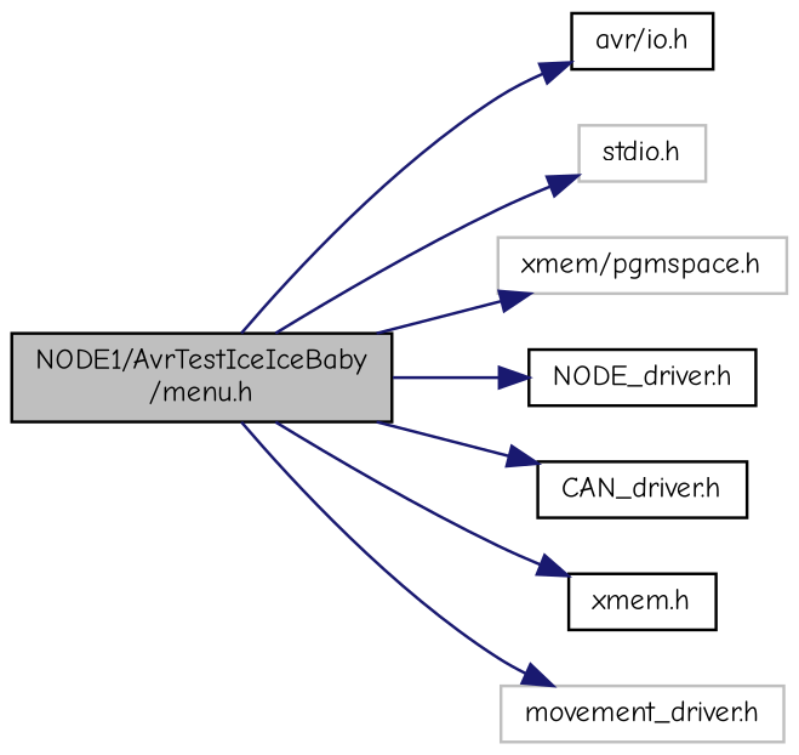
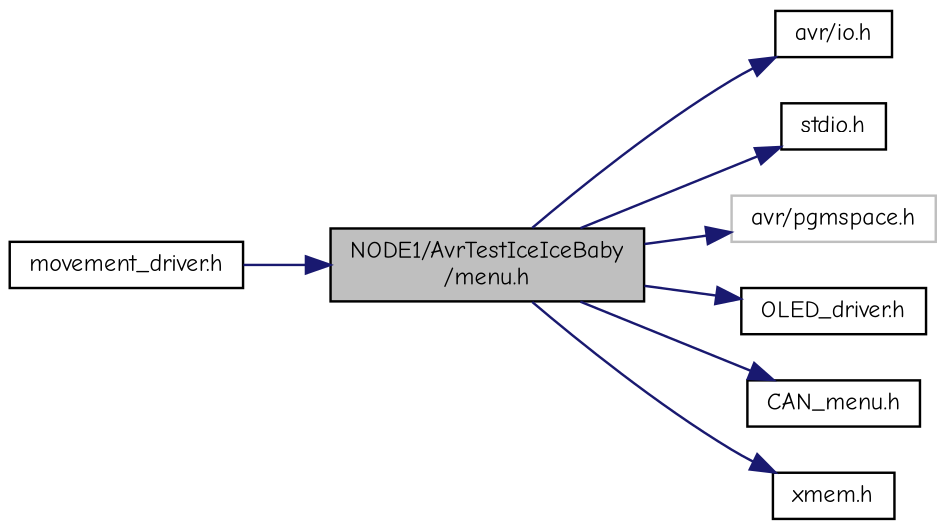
  digraph {
    fontname="Comic Neue"
    rankdir=LR
    node [color=black fillcolor=white fontname="Comic Neue" fontsize=10 shape=record style=filled]
    edge [color=midnightblue fontname="Comic Neue" fontsize=10 labelfontname=Helvetica labelfontsize=10 style=solid]
    n1 [fillcolor=grey75 fontcolor=black height=0.2 label="NODE1/AvrTestIceIceBaby\l/menu.h" width=0.4]
    n2 [height=0.2 label="avr/io.h" width=0.4]
-   n3 [color=grey75 height=0.2 label="stdio.h" width=0.4]
-   n4 [color=grey75 height=0.2 label="xmem/pgmspace.h" width=0.4]
-   n5 [height=0.2 label="NODE_driver.h" width=0.4]
-   n6 [height=0.2 label="CAN_driver.h" width=0.4]
+   n3 [height=0.2 label="stdio.h" width=0.4]
+   n4 [color=grey75 height=0.2 label="avr/pgmspace.h" width=0.4]
+   n5 [height=0.2 label="OLED_driver.h" width=0.4]
+   n6 [height=0.2 label="CAN_menu.h" width=0.4]
    n7 [height=0.2 label="xmem.h" width=0.4]
-   n8 [color=grey75 height=0.2 label="movement_driver.h" width=0.4]
+   n8 [height=0.2 label="movement_driver.h" width=0.4]
    n1 -> n2
    n1 -> n3
    n1 -> n4
    n1 -> n5
    n1 -> n6
    n1 -> n7
-   n1 -> n8
+   n8 -> n1
  }
